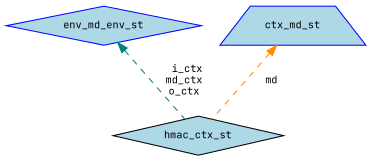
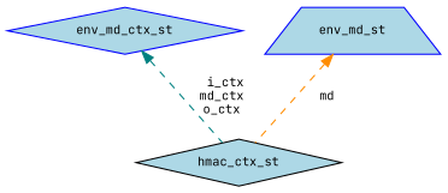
  digraph {
    fontname="JetBrains Mono"
    node [color=blue fillcolor=lightblue fontname="JetBrains Mono" fontsize=10 shape=diamond style=filled]
    edge [dir=back fontname="JetBrains Mono" fontsize=10 labelfontname=Helvetica labelfontsize=10 style=dashed]
    n1 [color=black fontcolor=black height=0.2 label=hmac_ctx_st width=0.4]
-   n2 [height=0.2 label=env_md_env_st width=0.4]
-   n3 [height=0.2 label=ctx_md_st shape=trapezium width=0.4]
+   n2 [height=0.2 label=env_md_ctx_st width=0.4]
+   n3 [height=0.2 label=env_md_st shape=trapezium width=0.4]
    n2 -> n1 [color=teal label=" i_ctx\nmd_ctx\no_ctx"]
    n3 -> n1 [color=darkorange label=" md"]
  }
